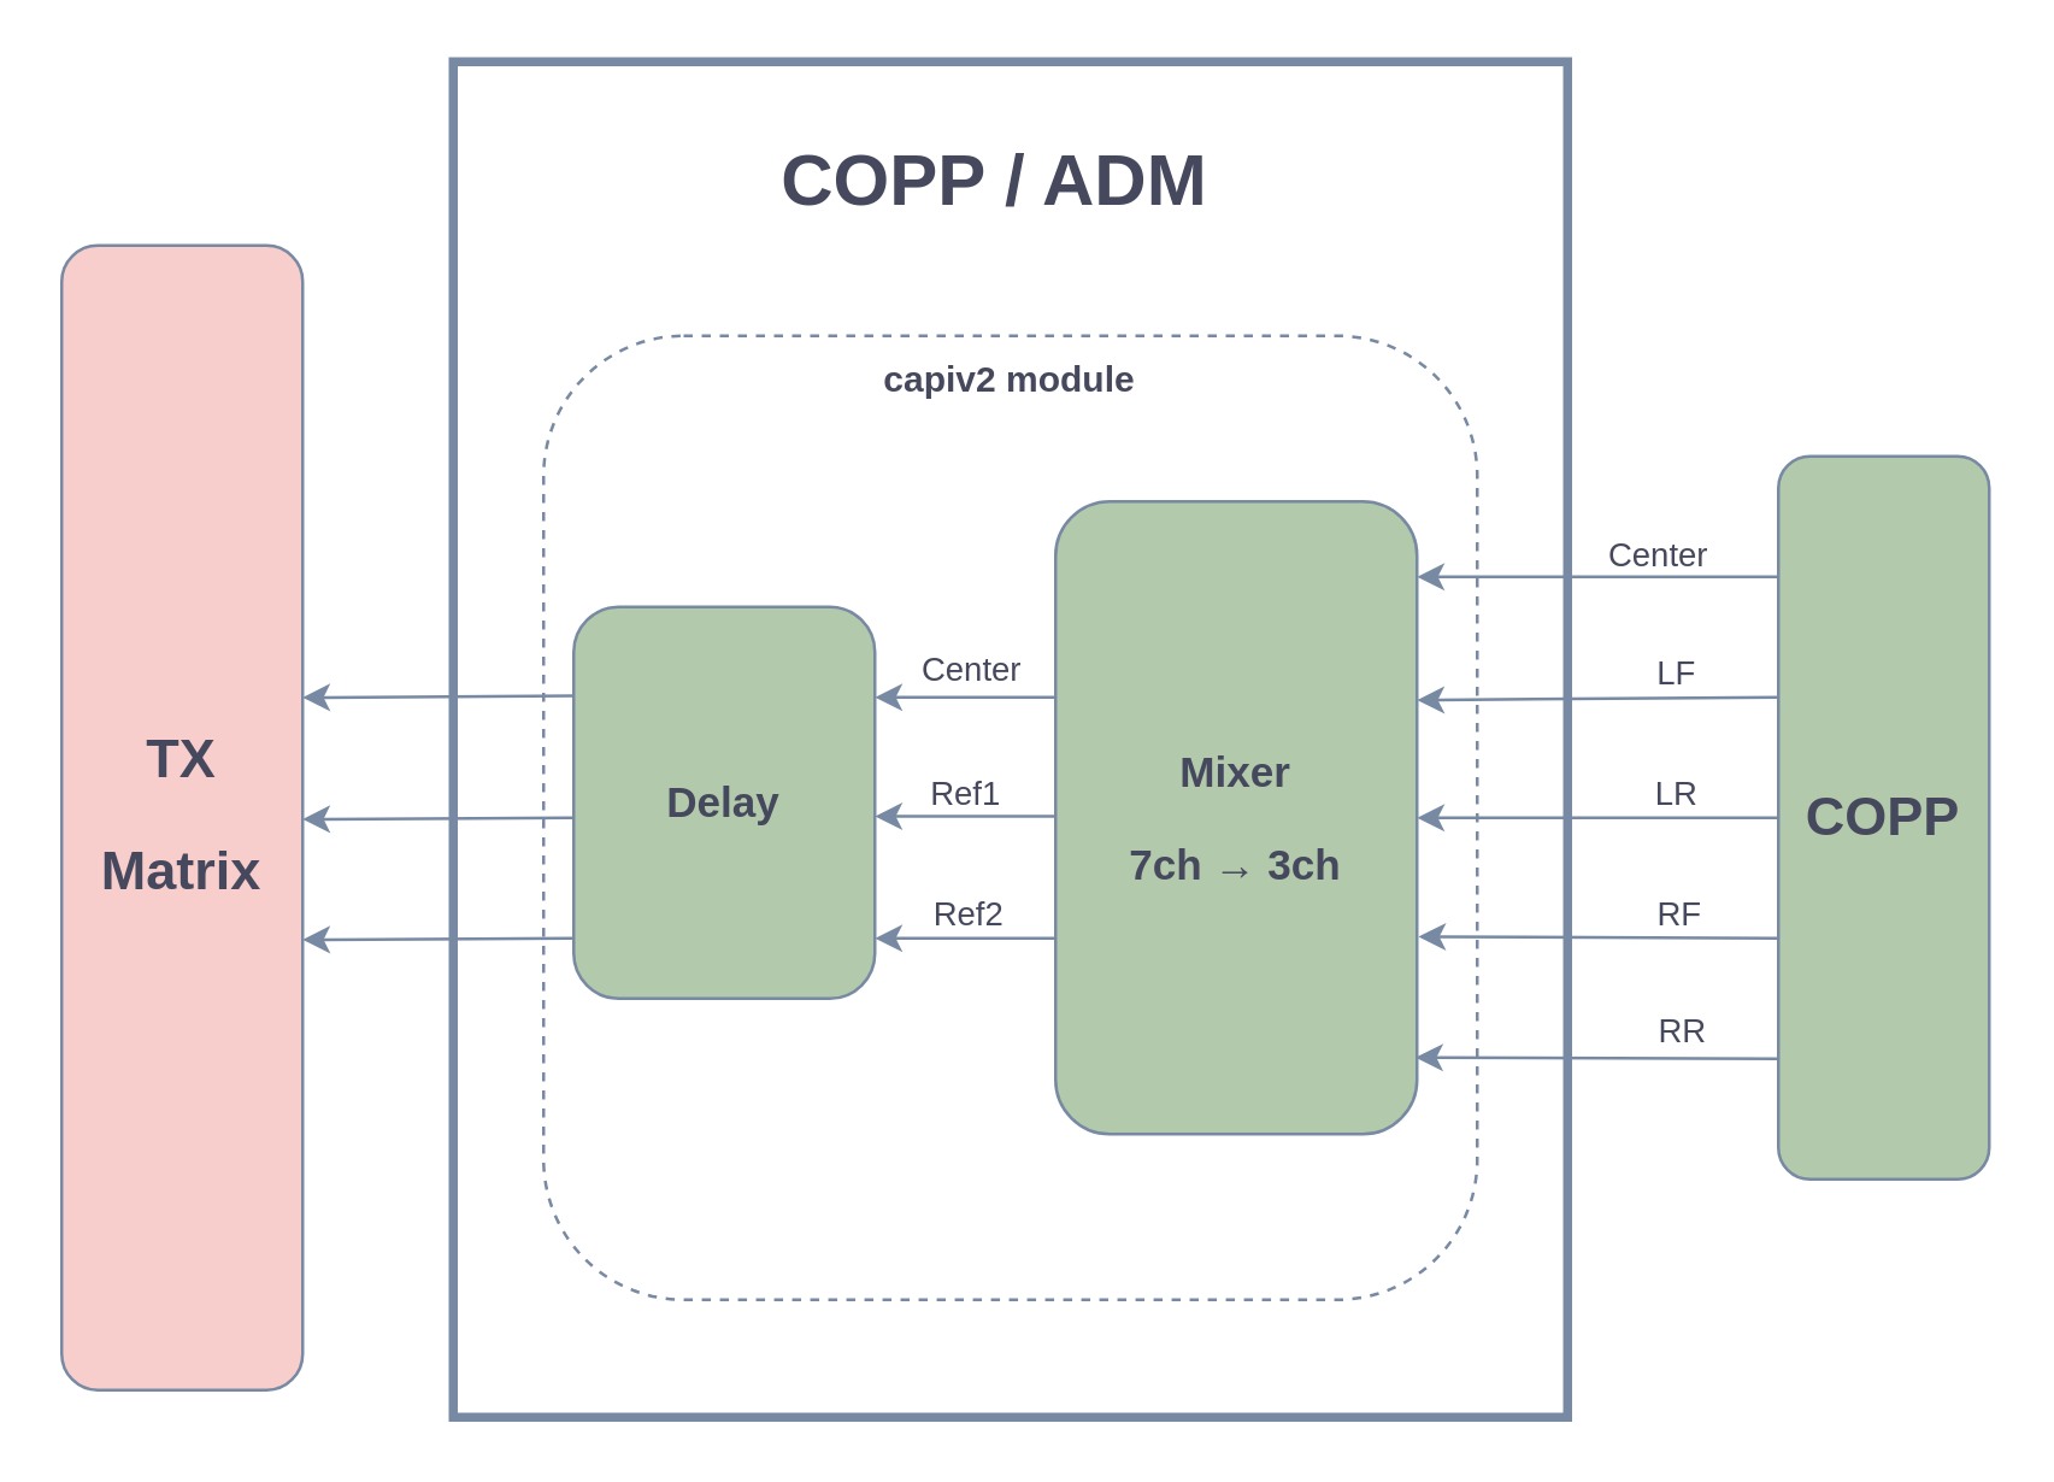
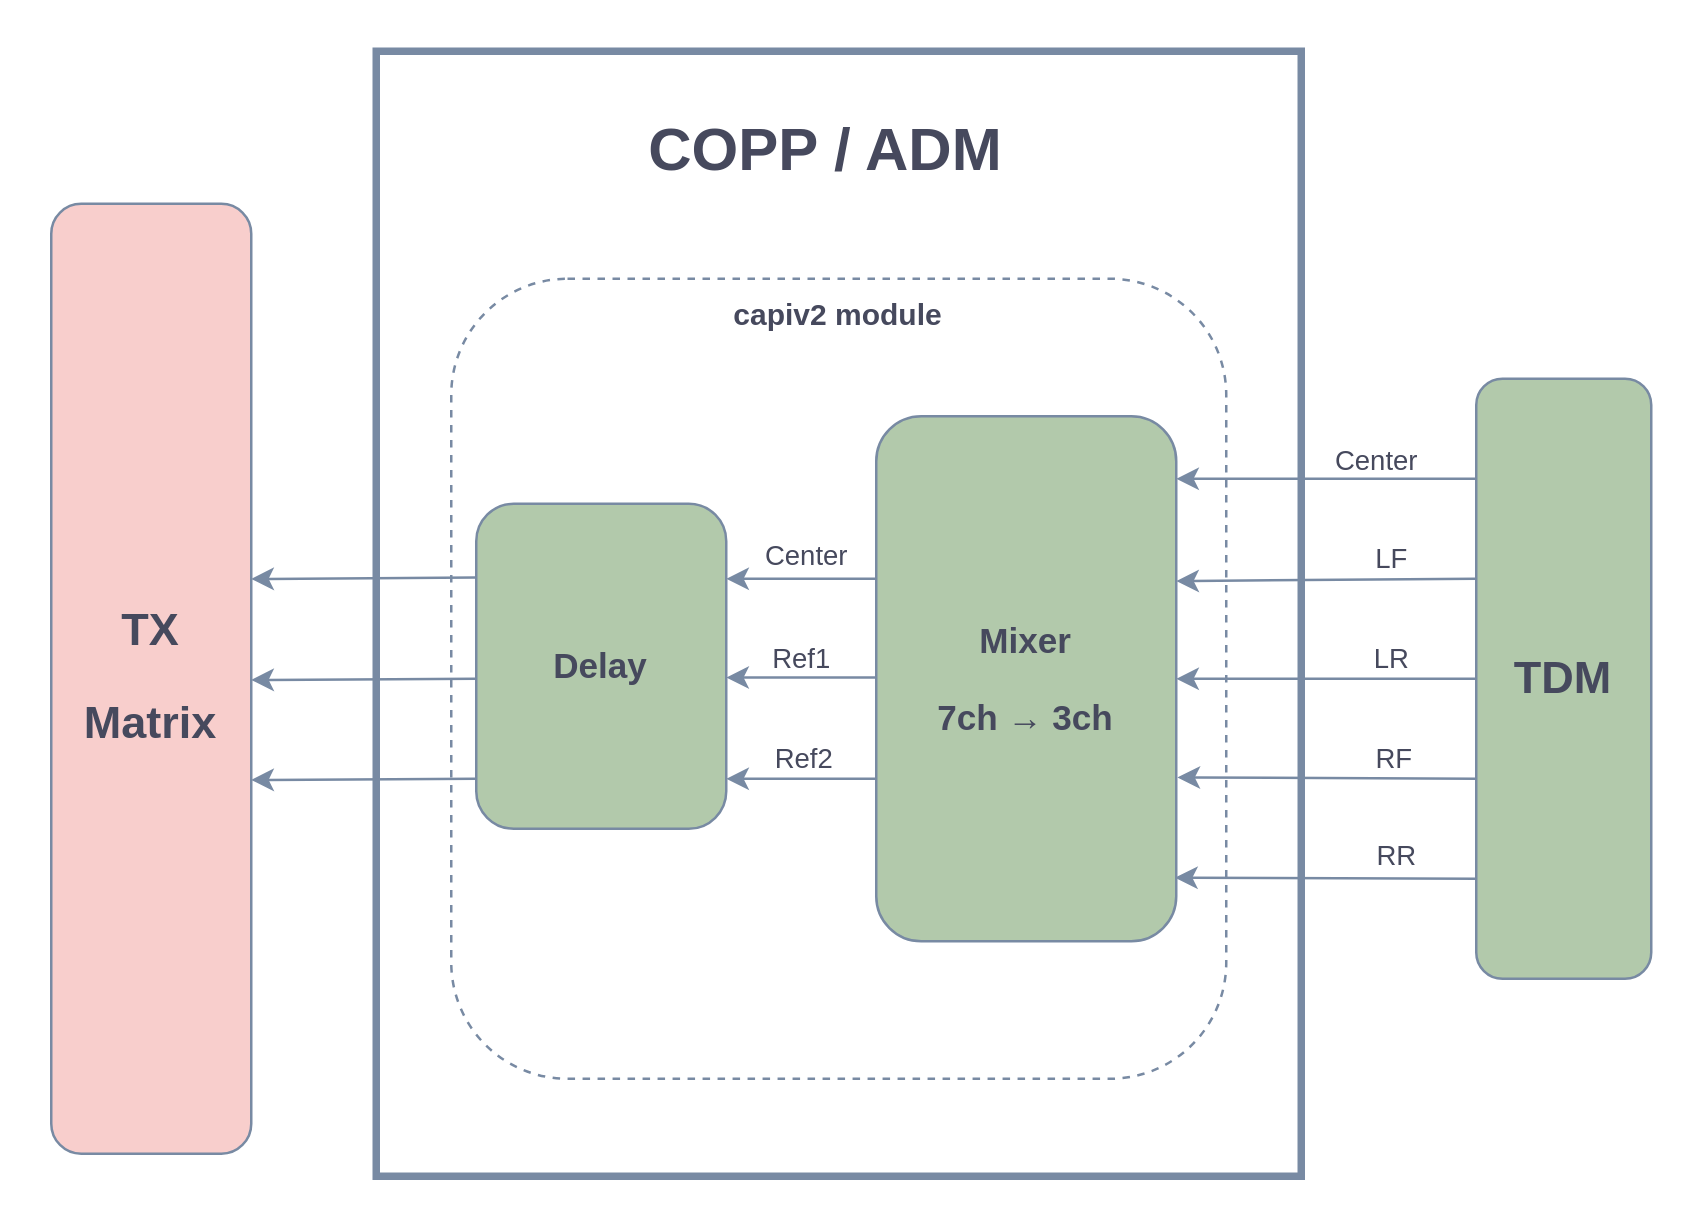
  <mxCell id="0" />
  <mxCell id="1" parent="0" />
  <mxCell id="2" value="" style="rounded=0;whiteSpace=wrap;html=1;strokeColor=#788AA3;fontColor=#46495D;fillColor=none;strokeWidth=3;" parent="1" vertex="1"><mxGeometry x="150" y="20" width="370" height="450" as="geometry" /></mxCell>
  <mxCell id="3" value="&lt;div style=&quot;padding-top: 0px;&quot; align=&quot;center&quot;&gt;&lt;br&gt;&lt;/div&gt;" style="rounded=1;whiteSpace=wrap;html=1;fillColor=none;dashed=1;labelBackgroundColor=none;strokeColor=#788AA3;fontColor=#46495D;" parent="1" vertex="1"><mxGeometry x="180" y="111" width="310" height="320" as="geometry" /></mxCell>
- <mxCell id="4" value="&lt;h2&gt;COPP&lt;/h2&gt;" style="rounded=1;whiteSpace=wrap;html=1;labelBackgroundColor=none;fillColor=#B2C9AB;strokeColor=#788AA3;fontColor=#46495D;" parent="1" vertex="1"><mxGeometry x="590" y="151" width="70" height="240" as="geometry" /></mxCell>
+ <mxCell id="4" value="&lt;h2&gt;TDM&lt;/h2&gt;" style="rounded=1;whiteSpace=wrap;html=1;labelBackgroundColor=none;fillColor=#B2C9AB;strokeColor=#788AA3;fontColor=#46495D;" parent="1" vertex="1"><mxGeometry x="590" y="151" width="70" height="240" as="geometry" /></mxCell>
  <mxCell id="5" value="" style="endArrow=classic;html=1;rounded=1;labelBackgroundColor=none;fontColor=default;strokeColor=#788AA3;entryX=0.996;entryY=0.119;entryDx=0;entryDy=0;entryPerimeter=0;exitX=0.996;exitY=0.119;exitDx=0;exitDy=0;exitPerimeter=0;" parent="1" edge="1"><mxGeometry width="50" height="50" relative="1" as="geometry"><mxPoint x="590" y="191" as="sourcePoint" /><mxPoint x="470" y="191" as="targetPoint" /></mxGeometry></mxCell>
  <mxCell id="6" value="Center" style="edgeLabel;html=1;align=center;verticalAlign=middle;resizable=0;points=[];labelBackgroundColor=none;fontColor=#46495D;rounded=1;" parent="5" vertex="1" connectable="0"><mxGeometry x="-0.312" y="-3" relative="1" as="geometry"><mxPoint y="-5" as="offset" /></mxGeometry></mxCell>
  <mxCell id="7" value="" style="endArrow=classic;html=1;rounded=1;entryX=1;entryY=0.314;entryDx=0;entryDy=0;entryPerimeter=0;labelBackgroundColor=none;fontColor=default;strokeColor=#788AA3;" parent="1" target="15" edge="1"><mxGeometry width="50" height="50" relative="1" as="geometry"><mxPoint x="590" y="231" as="sourcePoint" /><mxPoint x="530" y="231" as="targetPoint" /></mxGeometry></mxCell>
  <mxCell id="8" value="LF" style="edgeLabel;html=1;align=center;verticalAlign=middle;resizable=0;points=[];labelBackgroundColor=none;fontColor=#46495D;rounded=1;" parent="7" vertex="1" connectable="0"><mxGeometry x="-0.4" y="2" relative="1" as="geometry"><mxPoint x="1" y="-11" as="offset" /></mxGeometry></mxCell>
  <mxCell id="9" value="" style="endArrow=classic;html=1;rounded=1;entryX=1;entryY=0.5;entryDx=0;entryDy=0;labelBackgroundColor=none;fontColor=default;strokeColor=#788AA3;" parent="1" target="15" edge="1"><mxGeometry width="50" height="50" relative="1" as="geometry"><mxPoint x="590" y="271" as="sourcePoint" /><mxPoint x="530" y="271" as="targetPoint" /></mxGeometry></mxCell>
  <mxCell id="10" value="LR" style="edgeLabel;html=1;align=center;verticalAlign=middle;resizable=0;points=[];labelBackgroundColor=none;fontColor=#46495D;rounded=1;" parent="9" vertex="1" connectable="0"><mxGeometry x="-0.383" y="-2" relative="1" as="geometry"><mxPoint x="2" y="-7" as="offset" /></mxGeometry></mxCell>
  <mxCell id="11" value="" style="endArrow=classic;html=1;rounded=1;entryX=1.004;entryY=0.688;entryDx=0;entryDy=0;entryPerimeter=0;labelBackgroundColor=none;fontColor=default;strokeColor=#788AA3;" parent="1" target="15" edge="1"><mxGeometry width="50" height="50" relative="1" as="geometry"><mxPoint x="590" y="311" as="sourcePoint" /><mxPoint x="530" y="311" as="targetPoint" /></mxGeometry></mxCell>
  <mxCell id="12" value="RF" style="edgeLabel;html=1;align=center;verticalAlign=middle;resizable=0;points=[];labelBackgroundColor=none;fontColor=#46495D;rounded=1;" parent="11" vertex="1" connectable="0"><mxGeometry x="-0.433" y="-1" relative="1" as="geometry"><mxPoint y="-7" as="offset" /></mxGeometry></mxCell>
  <mxCell id="13" value="" style="endArrow=classic;html=1;rounded=1;entryX=0.996;entryY=0.879;entryDx=0;entryDy=0;entryPerimeter=0;labelBackgroundColor=none;fontColor=default;strokeColor=#788AA3;" parent="1" target="15" edge="1"><mxGeometry width="50" height="50" relative="1" as="geometry"><mxPoint x="590" y="351" as="sourcePoint" /><mxPoint x="530" y="351" as="targetPoint" /></mxGeometry></mxCell>
  <mxCell id="14" value="&lt;div&gt;RR&lt;/div&gt;" style="edgeLabel;html=1;align=center;verticalAlign=middle;resizable=0;points=[];labelBackgroundColor=none;fontColor=#46495D;rounded=1;" parent="13" vertex="1" connectable="0"><mxGeometry x="-0.412" y="-1" relative="1" as="geometry"><mxPoint x="2" y="-8" as="offset" /></mxGeometry></mxCell>
  <mxCell id="15" value="&lt;h3&gt;Mixer&lt;/h3&gt;&lt;h3&gt;7ch&amp;nbsp;→ 3ch&lt;/h3&gt;" style="rounded=1;whiteSpace=wrap;html=1;labelBackgroundColor=none;fillColor=#B2C9AB;strokeColor=#788AA3;fontColor=#46495D;" parent="1" vertex="1"><mxGeometry x="350" y="166" width="120" height="210" as="geometry" /></mxCell>
  <mxCell id="16" value="" style="endArrow=classic;html=1;rounded=1;labelBackgroundColor=none;fontColor=default;strokeColor=#788AA3;" parent="1" edge="1"><mxGeometry width="50" height="50" relative="1" as="geometry"><mxPoint x="350" y="270.5" as="sourcePoint" /><mxPoint x="290" y="270.5" as="targetPoint" /></mxGeometry></mxCell>
  <mxCell id="17" value="Ref1" style="edgeLabel;html=1;align=center;verticalAlign=middle;resizable=0;points=[];labelBackgroundColor=none;fontColor=#46495D;rounded=1;" parent="16" vertex="1" connectable="0"><mxGeometry x="0.3" y="-2" relative="1" as="geometry"><mxPoint x="8" y="-6" as="offset" /></mxGeometry></mxCell>
  <mxCell id="18" value="" style="endArrow=classic;html=1;rounded=1;labelBackgroundColor=none;fontColor=default;strokeColor=#788AA3;" parent="1" edge="1"><mxGeometry width="50" height="50" relative="1" as="geometry"><mxPoint x="350" y="311" as="sourcePoint" /><mxPoint x="290" y="311" as="targetPoint" /></mxGeometry></mxCell>
  <mxCell id="19" value="Ref2" style="edgeLabel;html=1;align=center;verticalAlign=middle;resizable=0;points=[];labelBackgroundColor=none;fontColor=#46495D;rounded=1;" parent="18" vertex="1" connectable="0"><mxGeometry x="-0.133" y="-3" relative="1" as="geometry"><mxPoint x="-4" y="-6" as="offset" /></mxGeometry></mxCell>
  <mxCell id="20" value="" style="endArrow=classic;html=1;rounded=1;labelBackgroundColor=none;fontColor=default;strokeColor=#788AA3;" parent="1" edge="1"><mxGeometry width="50" height="50" relative="1" as="geometry"><mxPoint x="350" y="231" as="sourcePoint" /><mxPoint x="290" y="231" as="targetPoint" /></mxGeometry></mxCell>
  <mxCell id="21" value="Center" style="edgeLabel;html=1;align=center;verticalAlign=middle;resizable=0;points=[];labelBackgroundColor=none;fontColor=#46495D;rounded=1;" parent="20" vertex="1" connectable="0"><mxGeometry x="-0.133" y="-1" relative="1" as="geometry"><mxPoint x="-3" y="-9" as="offset" /></mxGeometry></mxCell>
  <mxCell id="22" value="&lt;h3&gt;Delay&lt;/h3&gt;" style="rounded=1;whiteSpace=wrap;html=1;labelBackgroundColor=none;fillColor=#B2C9AB;strokeColor=#788AA3;fontColor=#46495D;" parent="1" vertex="1"><mxGeometry x="190" y="201" width="100" height="130" as="geometry" /></mxCell>
  <mxCell id="23" value="&lt;h2&gt;TX&lt;/h2&gt;&lt;h2&gt;Matrix&lt;/h2&gt;" style="rounded=1;whiteSpace=wrap;html=1;labelBackgroundColor=none;fillColor=#f8cecc;strokeColor=#788AA3;fontColor=#46495D;" parent="1" vertex="1"><mxGeometry x="20" y="81" width="80" height="380" as="geometry" /></mxCell>
  <mxCell id="24" value="" style="endArrow=classic;html=1;rounded=1;labelBackgroundColor=none;fontColor=default;strokeColor=#788AA3;entryX=1;entryY=0.395;entryDx=0;entryDy=0;entryPerimeter=0;" parent="1" target="23" edge="1"><mxGeometry width="50" height="50" relative="1" as="geometry"><mxPoint x="190" y="230.5" as="sourcePoint" /><mxPoint x="120" y="231" as="targetPoint" /></mxGeometry></mxCell>
  <mxCell id="25" value="&lt;h4&gt;capiv2 module&lt;/h4&gt;" style="text;html=1;align=center;verticalAlign=middle;whiteSpace=wrap;rounded=1;labelBackgroundColor=none;fontColor=#46495D;" parent="1" vertex="1"><mxGeometry x="285" y="111" width="100" height="30" as="geometry" /></mxCell>
  <mxCell id="26" value="" style="endArrow=classic;html=1;rounded=1;labelBackgroundColor=none;fontColor=default;strokeColor=#788AA3;entryX=1;entryY=0.395;entryDx=0;entryDy=0;entryPerimeter=0;" parent="1" edge="1"><mxGeometry width="50" height="50" relative="1" as="geometry"><mxPoint x="190" y="271" as="sourcePoint" /><mxPoint x="100" y="271.5" as="targetPoint" /></mxGeometry></mxCell>
  <mxCell id="27" value="" style="endArrow=classic;html=1;rounded=1;labelBackgroundColor=none;fontColor=default;strokeColor=#788AA3;entryX=1;entryY=0.395;entryDx=0;entryDy=0;entryPerimeter=0;" parent="1" edge="1"><mxGeometry width="50" height="50" relative="1" as="geometry"><mxPoint x="190" y="311" as="sourcePoint" /><mxPoint x="100" y="311.5" as="targetPoint" /></mxGeometry></mxCell>
  <mxCell id="28" value="&lt;h1&gt;COPP / ADM&lt;/h1&gt;" style="text;html=1;align=center;verticalAlign=middle;whiteSpace=wrap;rounded=0;fontColor=#46495D;" parent="1" vertex="1"><mxGeometry x="235" y="45" width="190" height="30" as="geometry" /></mxCell>
